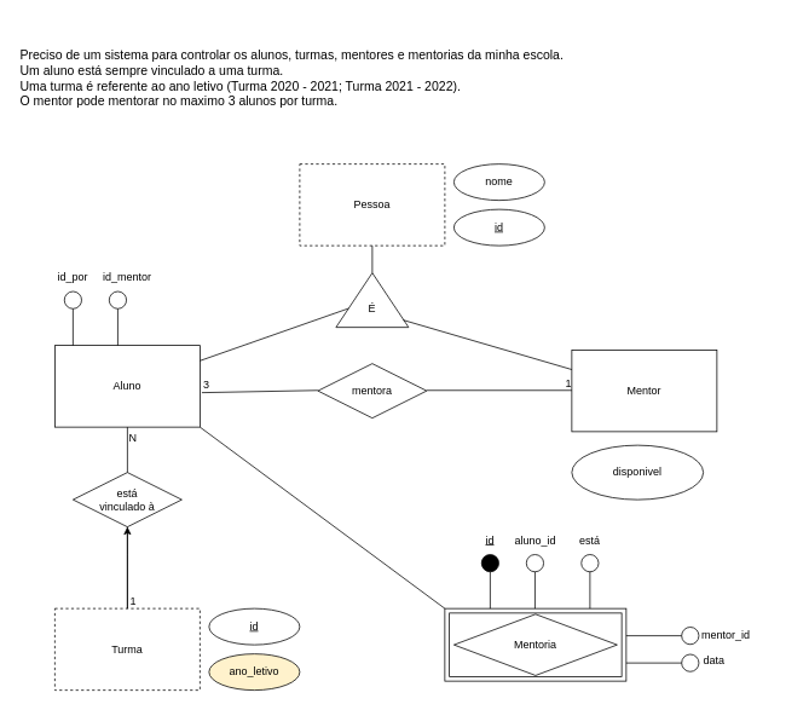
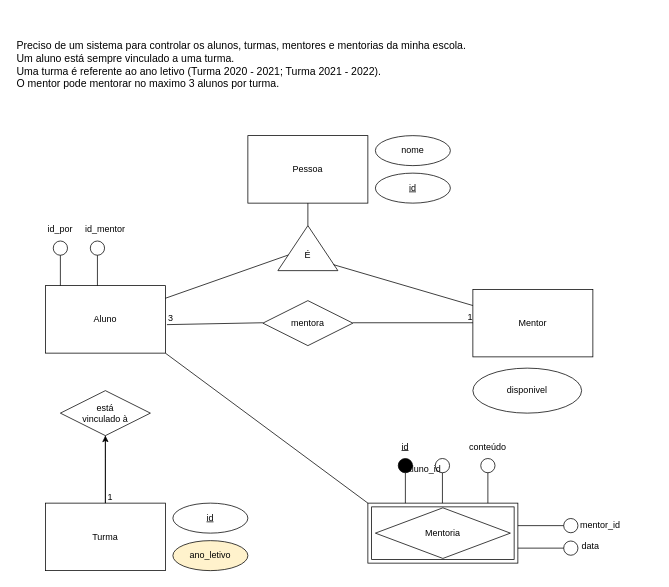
  <mxCell id="0" />
  <mxCell id="1" parent="0" />
  <mxCell id="2" value="" style="rhombus;whiteSpace=wrap;html=1;" vertex="1" parent="1"><mxGeometry x="500" y="676.25" width="180" height="67.5" as="geometry" /></mxCell>
  <mxCell id="3" value="Mentoria" style="shape=ext;margin=3;double=1;whiteSpace=wrap;html=1;align=center;fillColor=none;" parent="1" vertex="1"><mxGeometry x="490" y="670" width="200" height="80" as="geometry" /></mxCell>
  <mxCell id="4" value="&lt;div&gt;Aluno&lt;/div&gt;" style="whiteSpace=wrap;html=1;align=center;" parent="1" vertex="1"><mxGeometry x="60" y="380" width="160" height="90" as="geometry" /></mxCell>
  <mxCell id="5" value="Mentor" style="whiteSpace=wrap;html=1;align=center;" parent="1" vertex="1"><mxGeometry x="630" y="385" width="160" height="90" as="geometry" /></mxCell>
  <mxCell id="6" value="" style="edgeStyle=orthogonalEdgeStyle;rounded=0;orthogonalLoop=1;jettySize=auto;html=1;" parent="1" source="7" target="8" edge="1"><mxGeometry relative="1" as="geometry" /></mxCell>
- <mxCell id="7" value="Turma" style="whiteSpace=wrap;html=1;align=center;dashed=1;" parent="1" vertex="1"><mxGeometry x="60" y="670" width="160" height="90" as="geometry" /></mxCell>
+ <mxCell id="7" value="Turma" style="whiteSpace=wrap;html=1;align=center;" parent="1" vertex="1"><mxGeometry x="60" y="670" width="160" height="90" as="geometry" /></mxCell>
  <mxCell id="8" value="&lt;div&gt;está &lt;br&gt;&lt;/div&gt;&lt;div&gt;vinculado à&lt;/div&gt;" style="shape=rhombus;perimeter=rhombusPerimeter;whiteSpace=wrap;html=1;align=center;fillColor=#FFFFFF;direction=west;" parent="1" vertex="1"><mxGeometry x="80" y="520" width="120" height="60" as="geometry" /></mxCell>
  <mxCell id="9" value="" style="endArrow=none;html=1;rounded=0;startArrow=none;startFill=0;endFill=0;" parent="1" source="8" target="7" edge="1"><mxGeometry relative="1" as="geometry"><mxPoint x="140" y="110" as="sourcePoint" /><mxPoint x="330" y="110" as="targetPoint" /><Array as="points"><mxPoint x="140" y="610" /></Array></mxGeometry></mxCell>
  <mxCell id="10" value="1" style="resizable=0;html=1;align=right;verticalAlign=bottom;" parent="9" connectable="0" vertex="1"><mxGeometry x="1" relative="1" as="geometry"><mxPoint x="10" y="-0.34" as="offset" /></mxGeometry></mxCell>
- <mxCell id="11" value="" style="endArrow=none;html=1;rounded=0;entryX=0.5;entryY=1;entryDx=0;entryDy=0;" parent="1" source="4" target="8" edge="1"><mxGeometry relative="1" as="geometry"><mxPoint x="330" y="380" as="sourcePoint" /><mxPoint x="490" y="380" as="targetPoint" /></mxGeometry></mxCell>
- <mxCell id="12" value="N" style="resizable=0;html=1;align=left;verticalAlign=bottom;" parent="11" connectable="0" vertex="1"><mxGeometry x="-1" relative="1" as="geometry"><mxPoint y="20" as="offset" /></mxGeometry></mxCell>
  <mxCell id="13" value="mentora" style="shape=rhombus;perimeter=rhombusPerimeter;whiteSpace=wrap;html=1;align=center;fillColor=#FFFFFF;" parent="1" vertex="1"><mxGeometry x="350" y="400" width="120" height="60" as="geometry" /></mxCell>
  <mxCell id="14" value="" style="endArrow=none;html=1;rounded=0;" parent="1" edge="1"><mxGeometry relative="1" as="geometry"><mxPoint x="470" y="429.5" as="sourcePoint" /><mxPoint x="630" y="429.5" as="targetPoint" /></mxGeometry></mxCell>
  <mxCell id="15" value="1" style="resizable=0;html=1;align=right;verticalAlign=bottom;" parent="14" connectable="0" vertex="1"><mxGeometry x="1" relative="1" as="geometry" /></mxCell>
  <mxCell id="16" value="" style="endArrow=none;html=1;rounded=0;exitX=1.013;exitY=0.578;exitDx=0;exitDy=0;exitPerimeter=0;" parent="1" source="4" edge="1"><mxGeometry relative="1" as="geometry"><mxPoint x="224" y="429.5" as="sourcePoint" /><mxPoint x="350" y="429.5" as="targetPoint" /></mxGeometry></mxCell>
  <mxCell id="17" value="3" style="resizable=0;html=1;align=left;verticalAlign=bottom;" parent="16" connectable="0" vertex="1"><mxGeometry x="-1" relative="1" as="geometry" /></mxCell>
  <mxCell id="18" value="" style="resizable=0;html=1;align=right;verticalAlign=bottom;" parent="16" connectable="0" vertex="1"><mxGeometry x="1" relative="1" as="geometry" /></mxCell>
  <mxCell id="19" value="&lt;u&gt;id&lt;/u&gt;" style="ellipse;whiteSpace=wrap;html=1;align=center;fillColor=#FFFFFF;" parent="1" vertex="1"><mxGeometry x="230" y="670" width="100" height="40" as="geometry" /></mxCell>
  <mxCell id="20" value="ano_letivo" style="ellipse;whiteSpace=wrap;html=1;align=center;fillColor=#fff2cc;" parent="1" vertex="1"><mxGeometry x="230" y="720" width="100" height="40" as="geometry" /></mxCell>
  <mxCell id="21" value="&lt;u&gt;id&lt;/u&gt;" style="ellipse;whiteSpace=wrap;html=1;align=center;fillColor=#FFFFFF;" parent="1" vertex="1"><mxGeometry x="500" y="230" width="100" height="40" as="geometry" /></mxCell>
  <mxCell id="22" value="nome" style="ellipse;whiteSpace=wrap;html=1;align=center;fillColor=#FFFFFF;" parent="1" vertex="1"><mxGeometry x="500" y="180" width="100" height="40" as="geometry" /></mxCell>
  <mxCell id="23" value="disponivel" style="ellipse;whiteSpace=wrap;html=1;align=center;fillColor=#FFFFFF;" parent="1" vertex="1"><mxGeometry x="630" y="490" width="145" height="60" as="geometry" /></mxCell>
- <mxCell id="24" value="Pessoa" style="whiteSpace=wrap;html=1;align=center;dashed=1;" parent="1" vertex="1"><mxGeometry x="330" y="180" width="160" height="90" as="geometry" /></mxCell>
+ <mxCell id="24" value="Pessoa" style="whiteSpace=wrap;html=1;align=center;" parent="1" vertex="1"><mxGeometry x="330" y="180" width="160" height="90" as="geometry" /></mxCell>
  <mxCell id="25" value="" style="triangle;whiteSpace=wrap;html=1;fillColor=#FFFFFF;rotation=-90;" parent="1" vertex="1"><mxGeometry x="380" y="290" width="60" height="80" as="geometry" /></mxCell>
  <mxCell id="26" value="&lt;div&gt;É&lt;/div&gt;" style="text;html=1;strokeColor=none;fillColor=none;align=center;verticalAlign=middle;whiteSpace=wrap;rounded=0;" parent="1" vertex="1"><mxGeometry x="390" y="330" width="40" height="20" as="geometry" /></mxCell>
  <mxCell id="27" value="" style="endArrow=none;html=1;entryX=0.133;entryY=0.925;entryDx=0;entryDy=0;entryPerimeter=0;" parent="1" source="5" target="25" edge="1"><mxGeometry width="50" height="50" relative="1" as="geometry"><mxPoint x="390" y="420" as="sourcePoint" /><mxPoint x="440" y="370" as="targetPoint" /></mxGeometry></mxCell>
  <mxCell id="28" value="" style="endArrow=none;html=1;" parent="1" source="25" target="4" edge="1"><mxGeometry width="50" height="50" relative="1" as="geometry"><mxPoint x="250" y="260" as="sourcePoint" /><mxPoint x="300" y="400" as="targetPoint" /></mxGeometry></mxCell>
  <mxCell id="29" value="" style="endArrow=none;html=1;" parent="1" source="25" target="24" edge="1"><mxGeometry width="50" height="50" relative="1" as="geometry"><mxPoint x="460" y="340" as="sourcePoint" /><mxPoint x="510" y="290" as="targetPoint" /></mxGeometry></mxCell>
  <mxCell id="30" value="&lt;div style=&quot;font-size: 14px&quot;&gt;&lt;font style=&quot;font-size: 14px ; background-color: rgb(255 , 255 , 255)&quot;&gt;Preciso de um sistema para controlar os alunos, turmas, mentores e mentorias da minha escola.&lt;/font&gt;&lt;/div&gt;&lt;div style=&quot;font-size: 14px&quot;&gt;&lt;font style=&quot;font-size: 14px ; background-color: rgb(255 , 255 , 255)&quot;&gt;Um aluno está sempre vinculado a uma turma.&lt;/font&gt;&lt;/div&gt;&lt;div style=&quot;font-size: 14px&quot;&gt;&lt;font style=&quot;font-size: 14px ; background-color: rgb(255 , 255 , 255)&quot;&gt;Uma turma é referente ao ano letivo (Turma 2020 - 2021; Turma 2021 - 2022).&lt;/font&gt;&lt;/div&gt;&lt;div style=&quot;font-size: 14px&quot;&gt;&lt;font style=&quot;font-size: 14px ; background-color: rgb(255 , 255 , 255)&quot;&gt;O mentor pode mentorar no maximo 3 alunos por turma.&lt;/font&gt;&lt;/div&gt;" style="text;html=1;align=left;verticalAlign=middle;whiteSpace=wrap;rounded=0;" parent="1" vertex="1"><mxGeometry x="20" y="20" width="850" height="130" as="geometry" /></mxCell>
  <mxCell id="31" value="" style="endArrow=oval;html=1;endFill=1;strokeWidth=1;endSize=19;" parent="1" edge="1"><mxGeometry width="50" height="50" relative="1" as="geometry"><mxPoint x="540" y="670" as="sourcePoint" /><mxPoint x="540" y="620" as="targetPoint" /></mxGeometry></mxCell>
  <mxCell id="32" value="&lt;u&gt;id&lt;/u&gt;" style="text;html=1;strokeColor=none;fillColor=none;align=center;verticalAlign=middle;whiteSpace=wrap;rounded=0;" parent="1" vertex="1"><mxGeometry x="520" y="585" width="40" height="20" as="geometry" /></mxCell>
  <mxCell id="33" value="" style="endArrow=oval;html=1;endFill=0;strokeWidth=1;endSize=19;" parent="1" edge="1"><mxGeometry width="50" height="50" relative="1" as="geometry"><mxPoint x="589.41" y="670" as="sourcePoint" /><mxPoint x="589.41" y="620" as="targetPoint" /></mxGeometry></mxCell>
- <mxCell id="34" value="aluno_id" style="text;html=1;strokeColor=none;fillColor=none;align=center;verticalAlign=middle;whiteSpace=wrap;rounded=0;" parent="1" vertex="1"><mxGeometry x="570" y="585" width="40" height="20" as="geometry" /></mxCell>
+ <mxCell id="34" value="aluno_id" style="text;html=1;strokeColor=none;fillColor=none;align=center;verticalAlign=middle;whiteSpace=wrap;rounded=0;" parent="1" vertex="1"><mxGeometry x="545" y="615" width="40" height="20" as="geometry" /></mxCell>
  <mxCell id="35" value="" style="endArrow=oval;html=1;endFill=0;strokeWidth=1;endSize=19;" parent="1" edge="1"><mxGeometry width="50" height="50" relative="1" as="geometry"><mxPoint x="650" y="670" as="sourcePoint" /><mxPoint x="650" y="620" as="targetPoint" /></mxGeometry></mxCell>
- <mxCell id="36" value="está" style="text;html=1;strokeColor=none;fillColor=none;align=center;verticalAlign=middle;whiteSpace=wrap;rounded=0;" parent="1" vertex="1"><mxGeometry x="630" y="585" width="40" height="20" as="geometry" /></mxCell>
+ <mxCell id="36" value="conteúdo" style="text;html=1;strokeColor=none;fillColor=none;align=center;verticalAlign=middle;whiteSpace=wrap;rounded=0;" parent="1" vertex="1"><mxGeometry x="630" y="585" width="40" height="20" as="geometry" /></mxCell>
  <mxCell id="37" value="" style="endArrow=oval;html=1;endFill=0;strokeWidth=1;endSize=19;" parent="1" edge="1"><mxGeometry width="50" height="50" relative="1" as="geometry"><mxPoint x="80" y="380" as="sourcePoint" /><mxPoint x="80" y="330" as="targetPoint" /></mxGeometry></mxCell>
  <mxCell id="38" value="id_por" style="text;html=1;strokeColor=none;fillColor=none;align=center;verticalAlign=middle;whiteSpace=wrap;rounded=0;" parent="1" vertex="1"><mxGeometry x="60" y="295" width="40" height="20" as="geometry" /></mxCell>
  <mxCell id="39" value="" style="endArrow=oval;html=1;endFill=0;strokeWidth=1;endSize=19;" parent="1" edge="1"><mxGeometry width="50" height="50" relative="1" as="geometry"><mxPoint x="129.41" y="380" as="sourcePoint" /><mxPoint x="129.41" y="330" as="targetPoint" /></mxGeometry></mxCell>
  <mxCell id="40" value="id_mentor" style="text;html=1;strokeColor=none;fillColor=none;align=center;verticalAlign=middle;whiteSpace=wrap;rounded=0;" parent="1" vertex="1"><mxGeometry x="120" y="295" width="40" height="20" as="geometry" /></mxCell>
  <mxCell id="41" value="" style="endArrow=oval;html=1;endFill=0;strokeWidth=1;endSize=19;" edge="1" parent="1"><mxGeometry width="50" height="50" relative="1" as="geometry"><mxPoint x="690" y="700" as="sourcePoint" /><mxPoint x="760.59" y="700" as="targetPoint" /></mxGeometry></mxCell>
  <mxCell id="42" value="mentor_id" style="text;html=1;strokeColor=none;fillColor=none;align=center;verticalAlign=middle;whiteSpace=wrap;rounded=0;" vertex="1" parent="1"><mxGeometry x="780" y="690" width="40" height="20" as="geometry" /></mxCell>
  <mxCell id="43" value="" style="endArrow=oval;html=1;endFill=0;strokeWidth=1;endSize=19;" edge="1" parent="1"><mxGeometry width="50" height="50" relative="1" as="geometry"><mxPoint x="690" y="730" as="sourcePoint" /><mxPoint x="760.59" y="730" as="targetPoint" /></mxGeometry></mxCell>
  <mxCell id="44" value="data" style="text;html=1;strokeColor=none;fillColor=none;align=center;verticalAlign=middle;whiteSpace=wrap;rounded=0;" vertex="1" parent="1"><mxGeometry x="767" y="703" width="40" height="50" as="geometry" /></mxCell>
  <mxCell id="45" value="" style="endArrow=none;html=1;exitX=0;exitY=0;exitDx=0;exitDy=0;" edge="1" parent="1" source="3"><mxGeometry width="50" height="50" relative="1" as="geometry"><mxPoint x="170" y="520" as="sourcePoint" /><mxPoint x="220" y="470" as="targetPoint" /></mxGeometry></mxCell>
